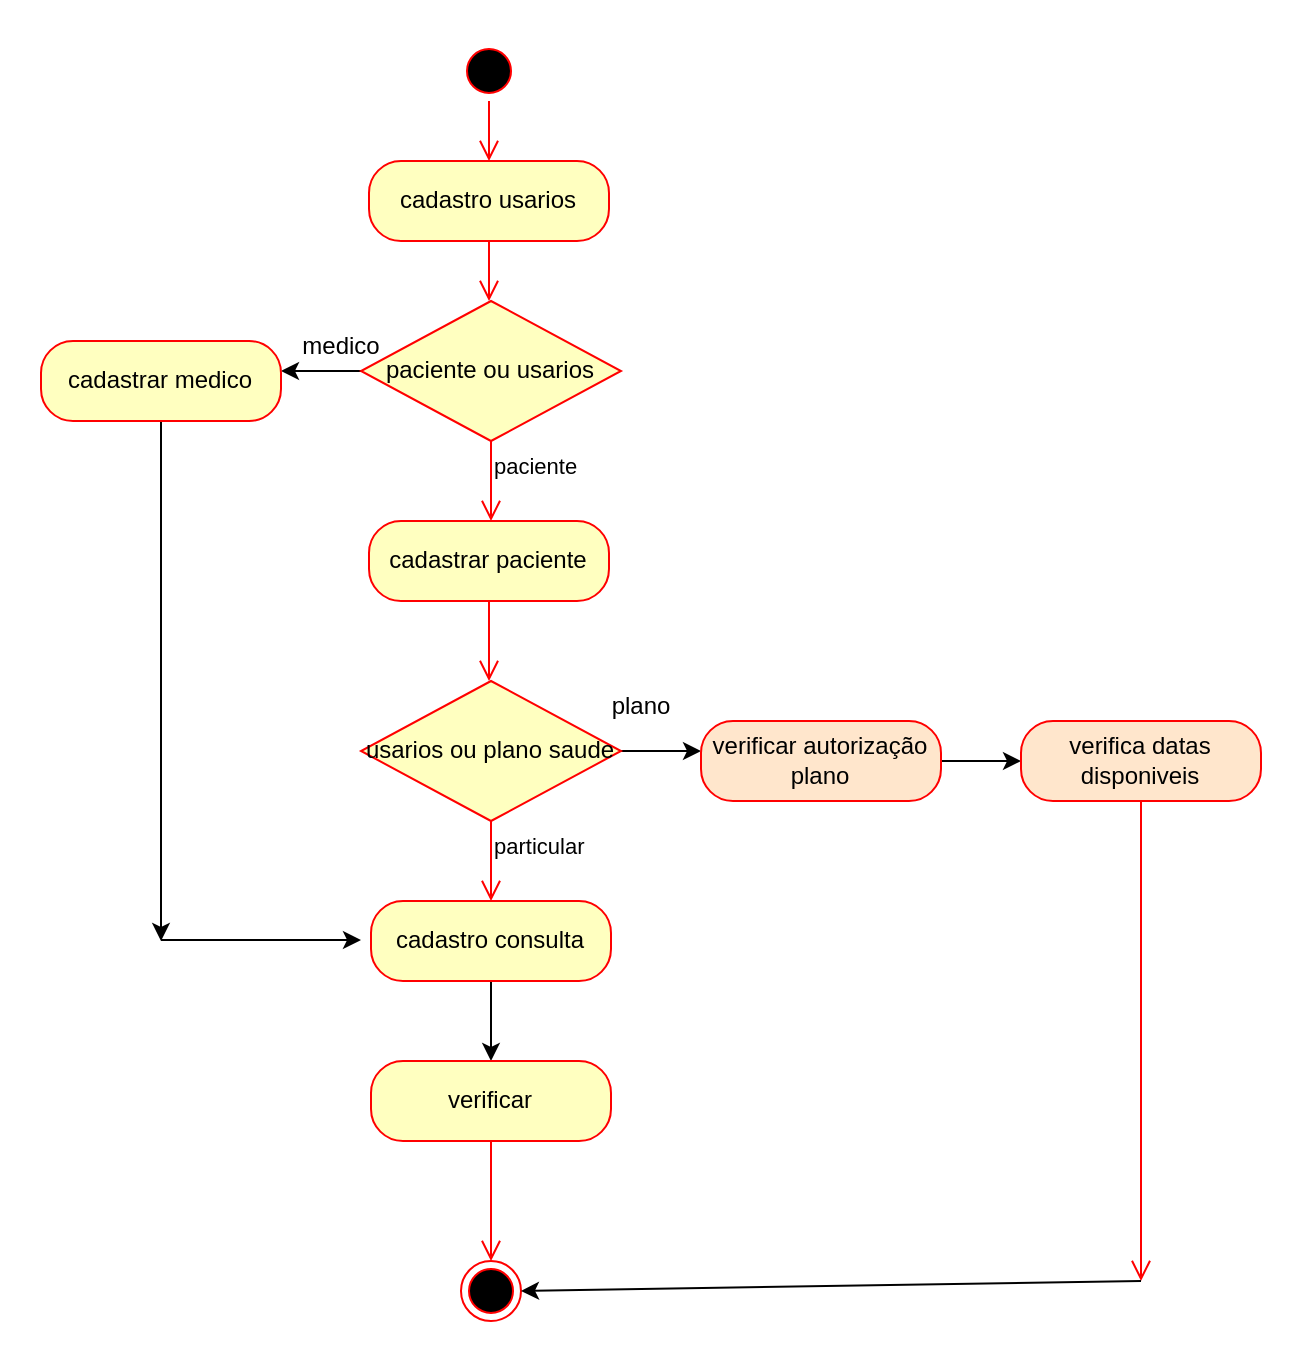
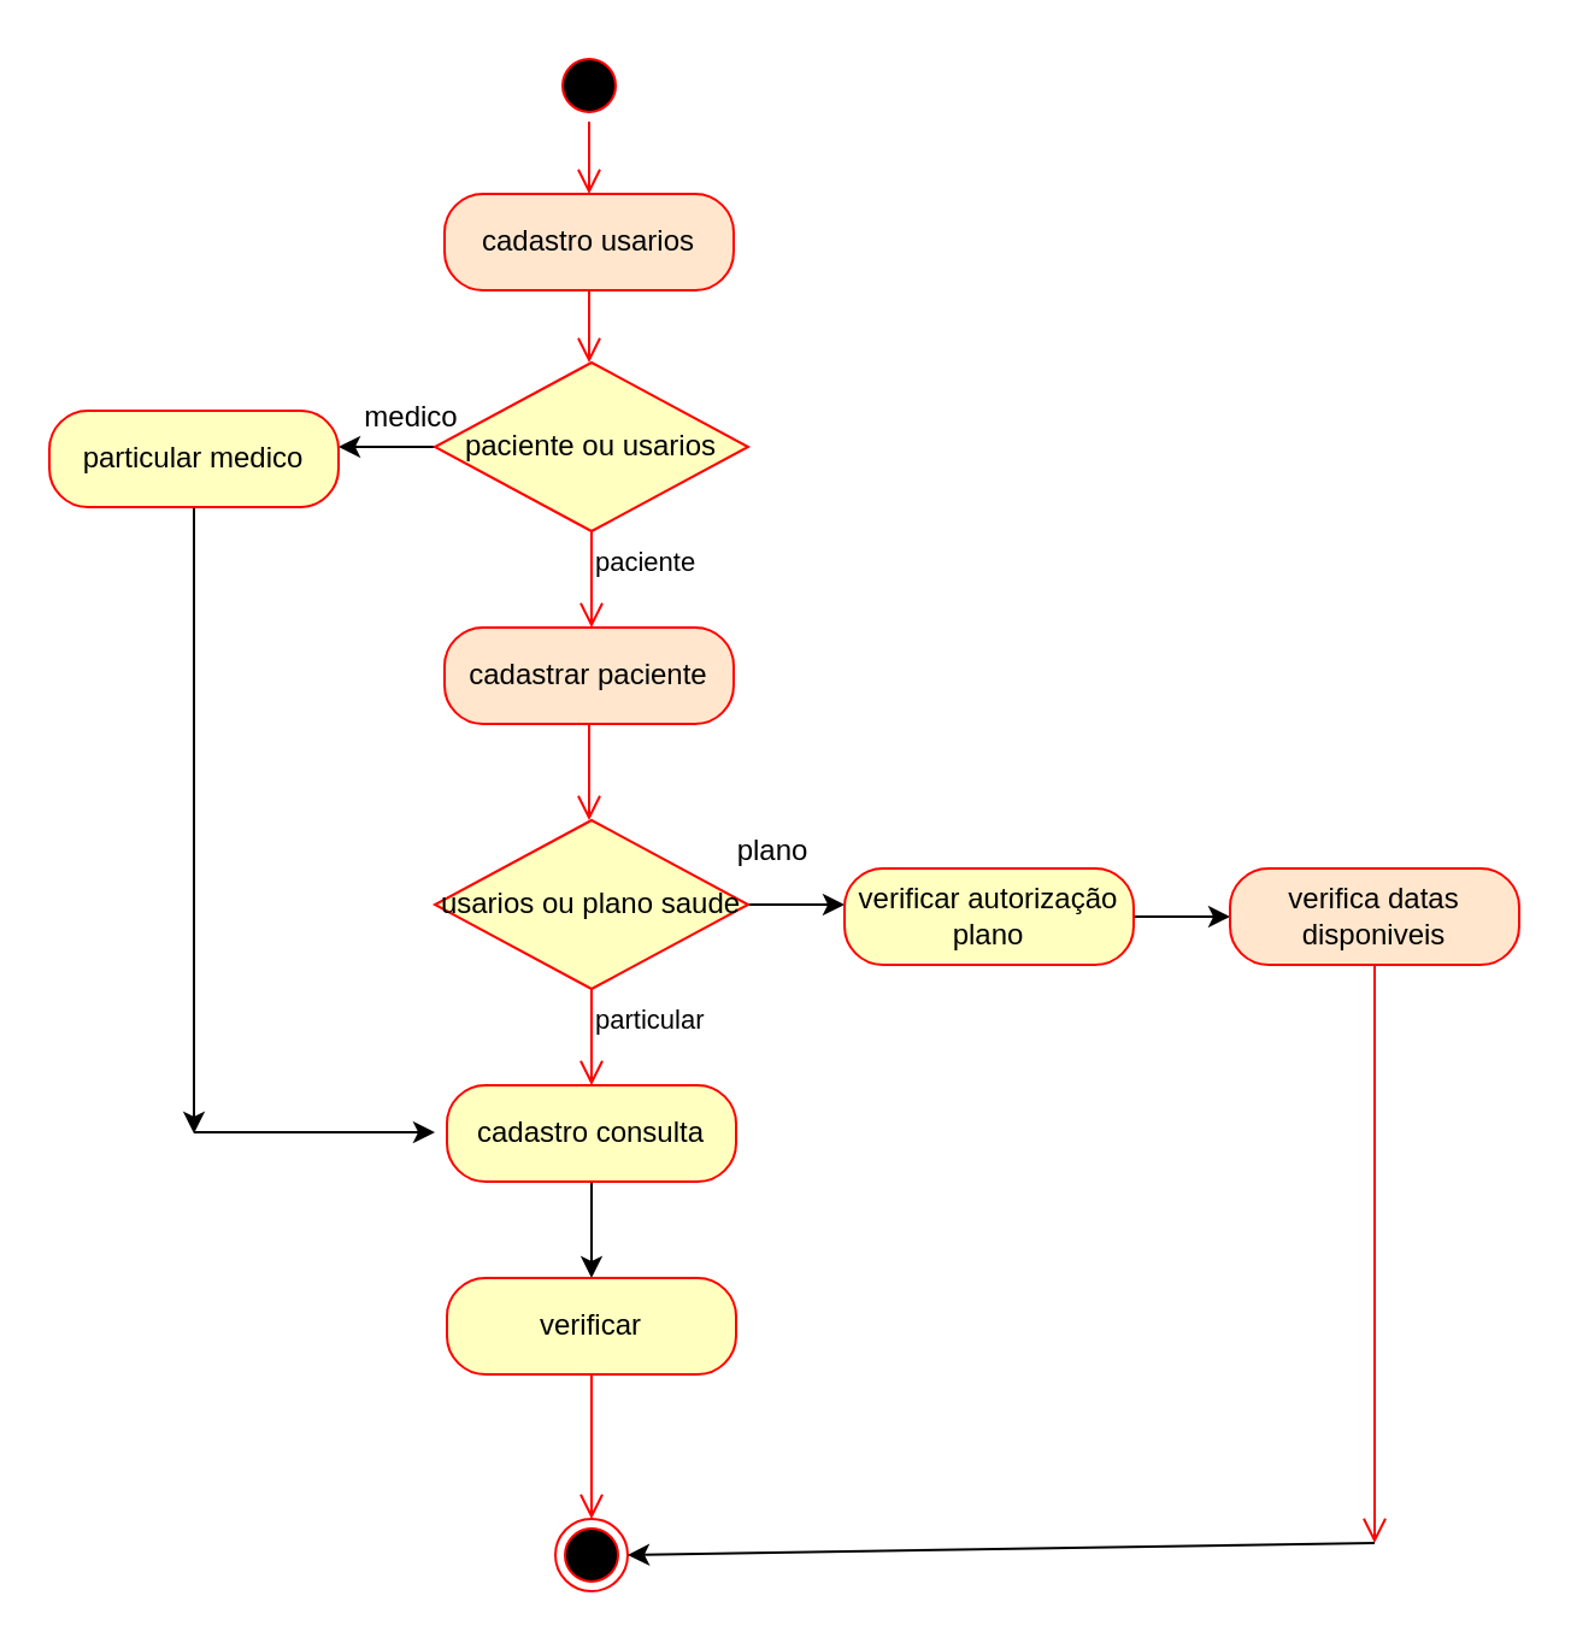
  <mxCell id="0" />
  <mxCell id="1" parent="0" />
- <mxCell id="2" value="cadastro usarios" style="rounded=1;whiteSpace=wrap;html=1;arcSize=40;fontColor=#000000;fillColor=#ffffc0;strokeColor=#ff0000;" vertex="1" parent="1"><mxGeometry x="184" y="80" width="120" height="40" as="geometry" /></mxCell>
+ <mxCell id="2" value="cadastro usarios" style="rounded=1;whiteSpace=wrap;html=1;arcSize=40;fontColor=#000000;fillColor=#ffe6cc;strokeColor=#ff0000;" vertex="1" parent="1"><mxGeometry x="184" y="80" width="120" height="40" as="geometry" /></mxCell>
  <mxCell id="3" value="" style="edgeStyle=orthogonalEdgeStyle;html=1;verticalAlign=bottom;endArrow=open;endSize=8;strokeColor=#ff0000;rounded=0;" edge="1" source="2" parent="1"><mxGeometry relative="1" as="geometry"><mxPoint x="244" y="150" as="targetPoint" /></mxGeometry></mxCell>
  <mxCell id="4" value="" style="ellipse;html=1;shape=startState;fillColor=#000000;strokeColor=#ff0000;" vertex="1" parent="1"><mxGeometry x="229" width="30" height="30" as="geometry" y="20" /></mxCell>
  <mxCell id="5" value="" style="edgeStyle=orthogonalEdgeStyle;html=1;verticalAlign=bottom;endArrow=open;endSize=8;strokeColor=#ff0000;rounded=0;" edge="1" source="4" parent="1"><mxGeometry relative="1" as="geometry"><mxPoint x="244" y="80" as="targetPoint" /></mxGeometry></mxCell>
  <mxCell id="6" style="edgeStyle=orthogonalEdgeStyle;rounded=0;orthogonalLoop=1;jettySize=auto;html=1;" edge="1" parent="1" source="7"><mxGeometry relative="1" as="geometry"><mxPoint x="140" y="185" as="targetPoint" /></mxGeometry></mxCell>
  <mxCell id="7" value="paciente ou usarios" style="rhombus;whiteSpace=wrap;html=1;fontColor=#000000;fillColor=#ffffc0;strokeColor=#ff0000;" vertex="1" parent="1"><mxGeometry x="180" y="150" width="130" height="70" as="geometry" /></mxCell>
  <mxCell id="8" value="paciente" style="edgeStyle=orthogonalEdgeStyle;html=1;align=left;verticalAlign=top;endArrow=open;endSize=8;strokeColor=#ff0000;rounded=0;" edge="1" source="7" parent="1"><mxGeometry x="-1" relative="1" as="geometry"><mxPoint x="245" y="260" as="targetPoint" /></mxGeometry></mxCell>
- <mxCell id="9" value="cadastrar paciente" style="rounded=1;whiteSpace=wrap;html=1;arcSize=40;fontColor=#000000;fillColor=#ffffc0;strokeColor=#ff0000;" vertex="1" parent="1"><mxGeometry x="184" y="260" width="120" height="40" as="geometry" /></mxCell>
+ <mxCell id="9" value="cadastrar paciente" style="rounded=1;whiteSpace=wrap;html=1;arcSize=40;fontColor=#000000;fillColor=#ffe6cc;strokeColor=#ff0000;" vertex="1" parent="1"><mxGeometry x="184" y="260" width="120" height="40" as="geometry" /></mxCell>
  <mxCell id="10" value="" style="edgeStyle=orthogonalEdgeStyle;html=1;verticalAlign=bottom;endArrow=open;endSize=8;strokeColor=#ff0000;rounded=0;" edge="1" source="9" parent="1"><mxGeometry relative="1" as="geometry"><mxPoint x="244" y="340" as="targetPoint" /></mxGeometry></mxCell>
  <mxCell id="11" style="edgeStyle=orthogonalEdgeStyle;rounded=0;orthogonalLoop=1;jettySize=auto;html=1;" edge="1" parent="1" source="12"><mxGeometry relative="1" as="geometry"><mxPoint x="350" y="375" as="targetPoint" /></mxGeometry></mxCell>
  <mxCell id="12" value="usarios ou plano saude" style="rhombus;whiteSpace=wrap;html=1;fontColor=#000000;fillColor=#ffffc0;strokeColor=#ff0000;" vertex="1" parent="1"><mxGeometry x="180" y="340" width="130" height="70" as="geometry" /></mxCell>
  <mxCell id="13" value="particular" style="edgeStyle=orthogonalEdgeStyle;html=1;align=left;verticalAlign=top;endArrow=open;endSize=8;strokeColor=#ff0000;rounded=0;" edge="1" source="12" parent="1"><mxGeometry x="-1" relative="1" as="geometry"><mxPoint x="245" y="450" as="targetPoint" /></mxGeometry></mxCell>
  <mxCell id="14" style="edgeStyle=orthogonalEdgeStyle;rounded=0;orthogonalLoop=1;jettySize=auto;html=1;" edge="1" parent="1" source="15"><mxGeometry relative="1" as="geometry"><mxPoint x="245" y="530" as="targetPoint" /></mxGeometry></mxCell>
  <mxCell id="15" value="cadastro consulta" style="rounded=1;whiteSpace=wrap;html=1;arcSize=40;fontColor=#000000;fillColor=#ffffc0;strokeColor=#ff0000;" vertex="1" parent="1"><mxGeometry x="185" y="450" width="120" height="40" as="geometry" /></mxCell>
  <mxCell id="16" value="verificar" style="rounded=1;whiteSpace=wrap;html=1;arcSize=40;fontColor=#000000;fillColor=#ffffc0;strokeColor=#ff0000;" vertex="1" parent="1"><mxGeometry x="185" y="530" width="120" height="40" as="geometry" /></mxCell>
  <mxCell id="17" value="" style="edgeStyle=orthogonalEdgeStyle;html=1;verticalAlign=bottom;endArrow=open;endSize=8;strokeColor=#ff0000;rounded=0;" edge="1" source="16" parent="1"><mxGeometry relative="1" as="geometry"><mxPoint x="245" y="630" as="targetPoint" /></mxGeometry></mxCell>
  <mxCell id="18" value="" style="ellipse;html=1;shape=endState;fillColor=#000000;strokeColor=#ff0000;" vertex="1" parent="1"><mxGeometry x="230" y="630" width="30" height="30" as="geometry" /></mxCell>
  <mxCell id="19" style="edgeStyle=orthogonalEdgeStyle;rounded=0;orthogonalLoop=1;jettySize=auto;html=1;" edge="1" parent="1" source="20"><mxGeometry relative="1" as="geometry"><mxPoint x="80" y="470" as="targetPoint" /></mxGeometry></mxCell>
- <mxCell id="20" value="cadastrar medico" style="rounded=1;whiteSpace=wrap;html=1;arcSize=40;fontColor=#000000;fillColor=#ffffc0;strokeColor=#ff0000;" vertex="1" parent="1"><mxGeometry x="20" y="170" width="120" height="40" as="geometry" /></mxCell>
+ <mxCell id="20" value="particular medico" style="rounded=1;whiteSpace=wrap;html=1;arcSize=40;fontColor=#000000;fillColor=#ffffc0;strokeColor=#ff0000;" vertex="1" parent="1"><mxGeometry x="20" y="170" width="120" height="40" as="geometry" /></mxCell>
  <mxCell id="21" value="medico" style="text;html=1;align=center;verticalAlign=middle;resizable=0;points=[];autosize=1;strokeColor=none;fillColor=none;" vertex="1" parent="1"><mxGeometry x="140" y="158" width="60" height="30" as="geometry" /></mxCell>
  <mxCell id="22" value="" style="edgeStyle=none;orthogonalLoop=1;jettySize=auto;html=1;rounded=0;" edge="1" parent="1"><mxGeometry width="100" relative="1" as="geometry"><mxPoint x="80" y="469.5" as="sourcePoint" /><mxPoint x="180" y="469.5" as="targetPoint" /><Array as="points" /></mxGeometry></mxCell>
  <mxCell id="23" value="plano" style="text;html=1;align=center;verticalAlign=middle;resizable=0;points=[];autosize=1;strokeColor=none;fillColor=none;" vertex="1" parent="1"><mxGeometry x="295" y="338" width="50" height="30" as="geometry" /></mxCell>
  <mxCell id="24" style="edgeStyle=orthogonalEdgeStyle;rounded=0;orthogonalLoop=1;jettySize=auto;html=1;" edge="1" parent="1" source="25"><mxGeometry relative="1" as="geometry"><mxPoint x="510" y="380" as="targetPoint" /></mxGeometry></mxCell>
- <mxCell id="25" value="verificar autorização plano" style="rounded=1;whiteSpace=wrap;html=1;arcSize=40;fontColor=#000000;fillColor=#ffe6cc;strokeColor=#ff0000;" vertex="1" parent="1"><mxGeometry x="350" y="360" width="120" height="40" as="geometry" /></mxCell>
+ <mxCell id="25" value="verificar autorização plano" style="rounded=1;whiteSpace=wrap;html=1;arcSize=40;fontColor=#000000;fillColor=#ffffc0;strokeColor=#ff0000;" vertex="1" parent="1"><mxGeometry x="350" y="360" width="120" height="40" as="geometry" /></mxCell>
  <mxCell id="26" value="verifica datas disponiveis" style="rounded=1;whiteSpace=wrap;html=1;arcSize=40;fontColor=#000000;fillColor=#ffe6cc;strokeColor=#ff0000;" vertex="1" parent="1"><mxGeometry x="510" y="360" width="120" height="40" as="geometry" /></mxCell>
  <mxCell id="27" value="" style="edgeStyle=orthogonalEdgeStyle;html=1;verticalAlign=bottom;endArrow=open;endSize=8;strokeColor=#ff0000;rounded=0;" edge="1" source="26" parent="1"><mxGeometry relative="1" as="geometry"><mxPoint x="570" y="640" as="targetPoint" /></mxGeometry></mxCell>
  <mxCell id="28" value="" style="edgeStyle=none;orthogonalLoop=1;jettySize=auto;html=1;rounded=0;entryX=1;entryY=0.5;entryDx=0;entryDy=0;" edge="1" parent="1" target="18"><mxGeometry width="100" relative="1" as="geometry"><mxPoint x="570" y="640" as="sourcePoint" /><mxPoint x="550" y="640" as="targetPoint" /><Array as="points" /></mxGeometry></mxCell>
